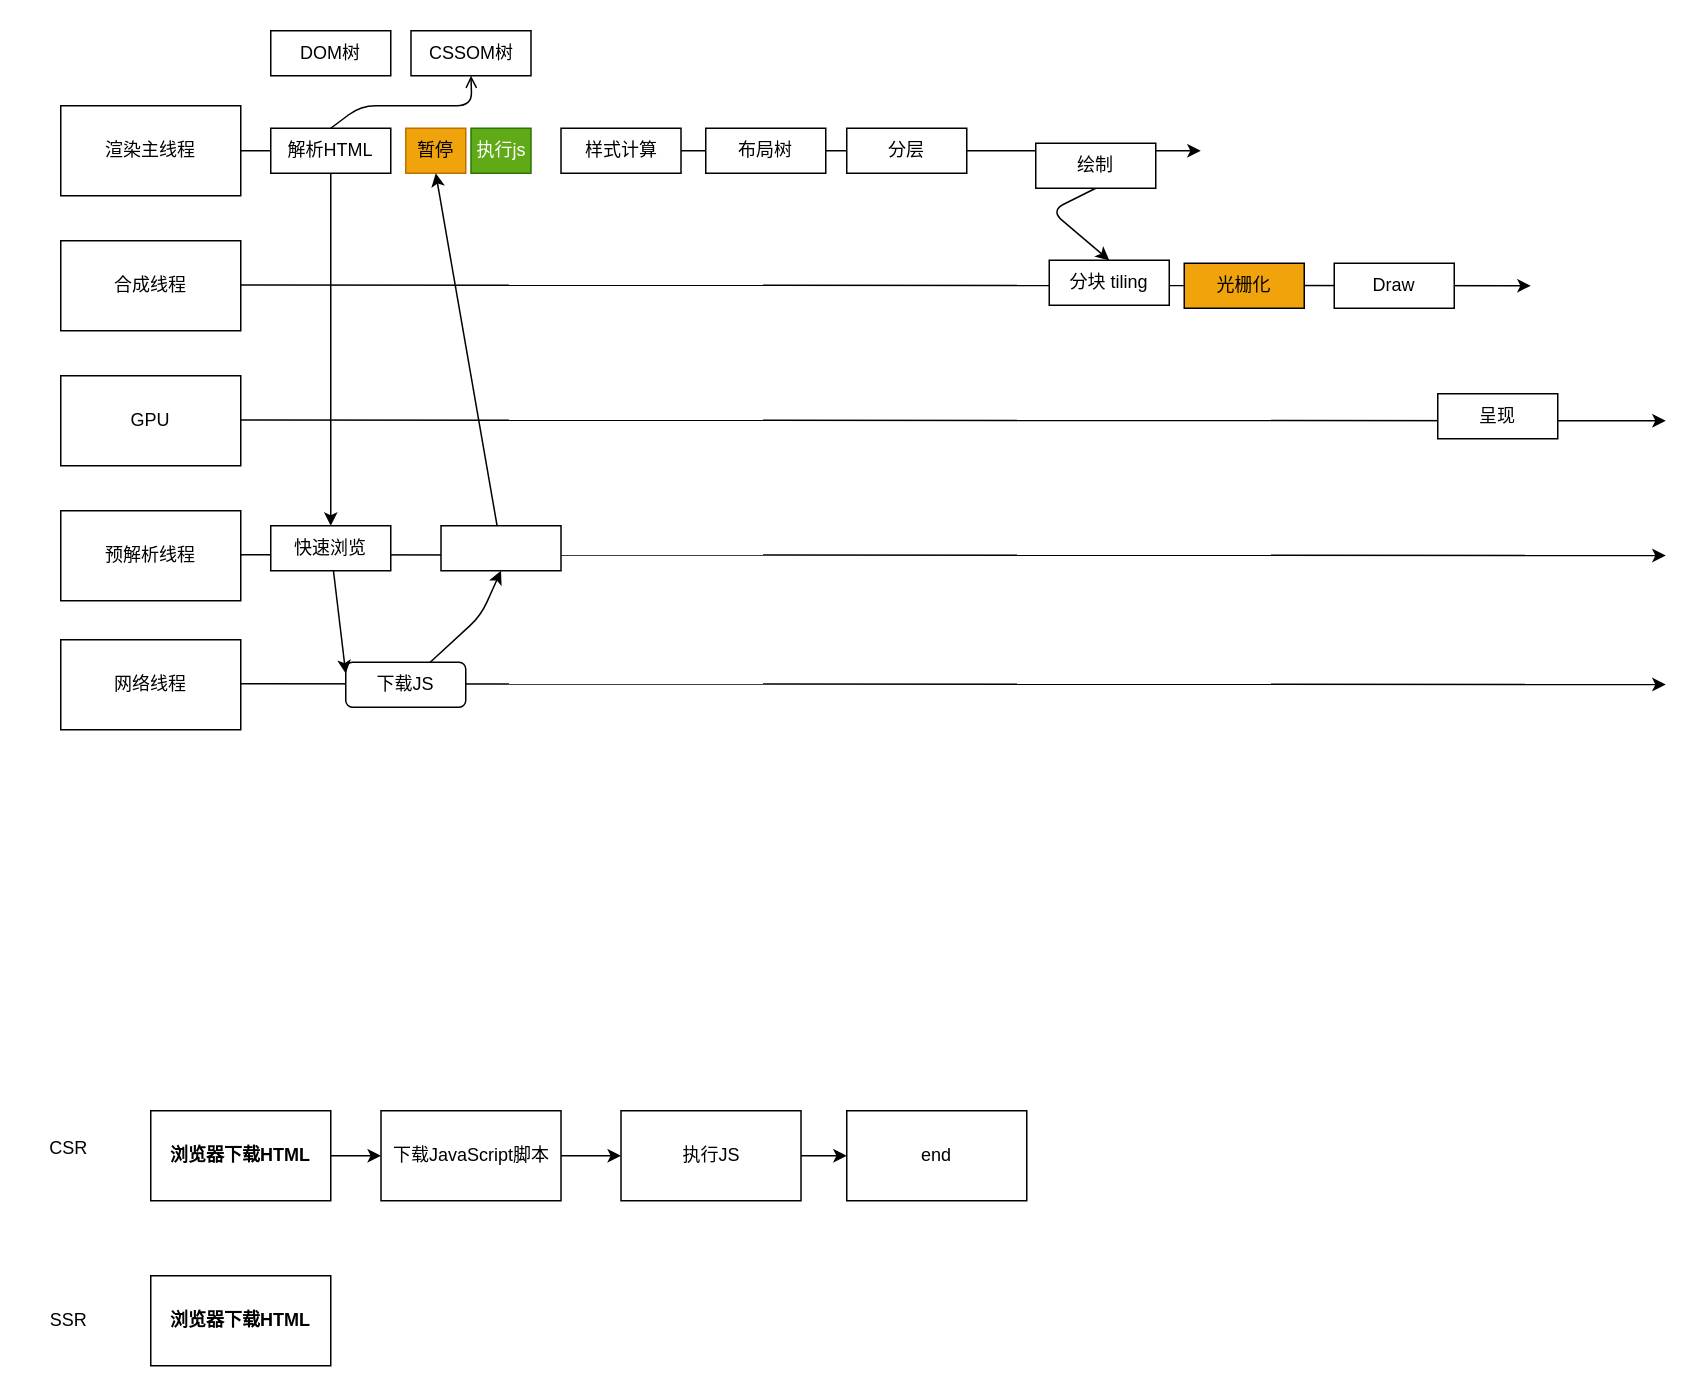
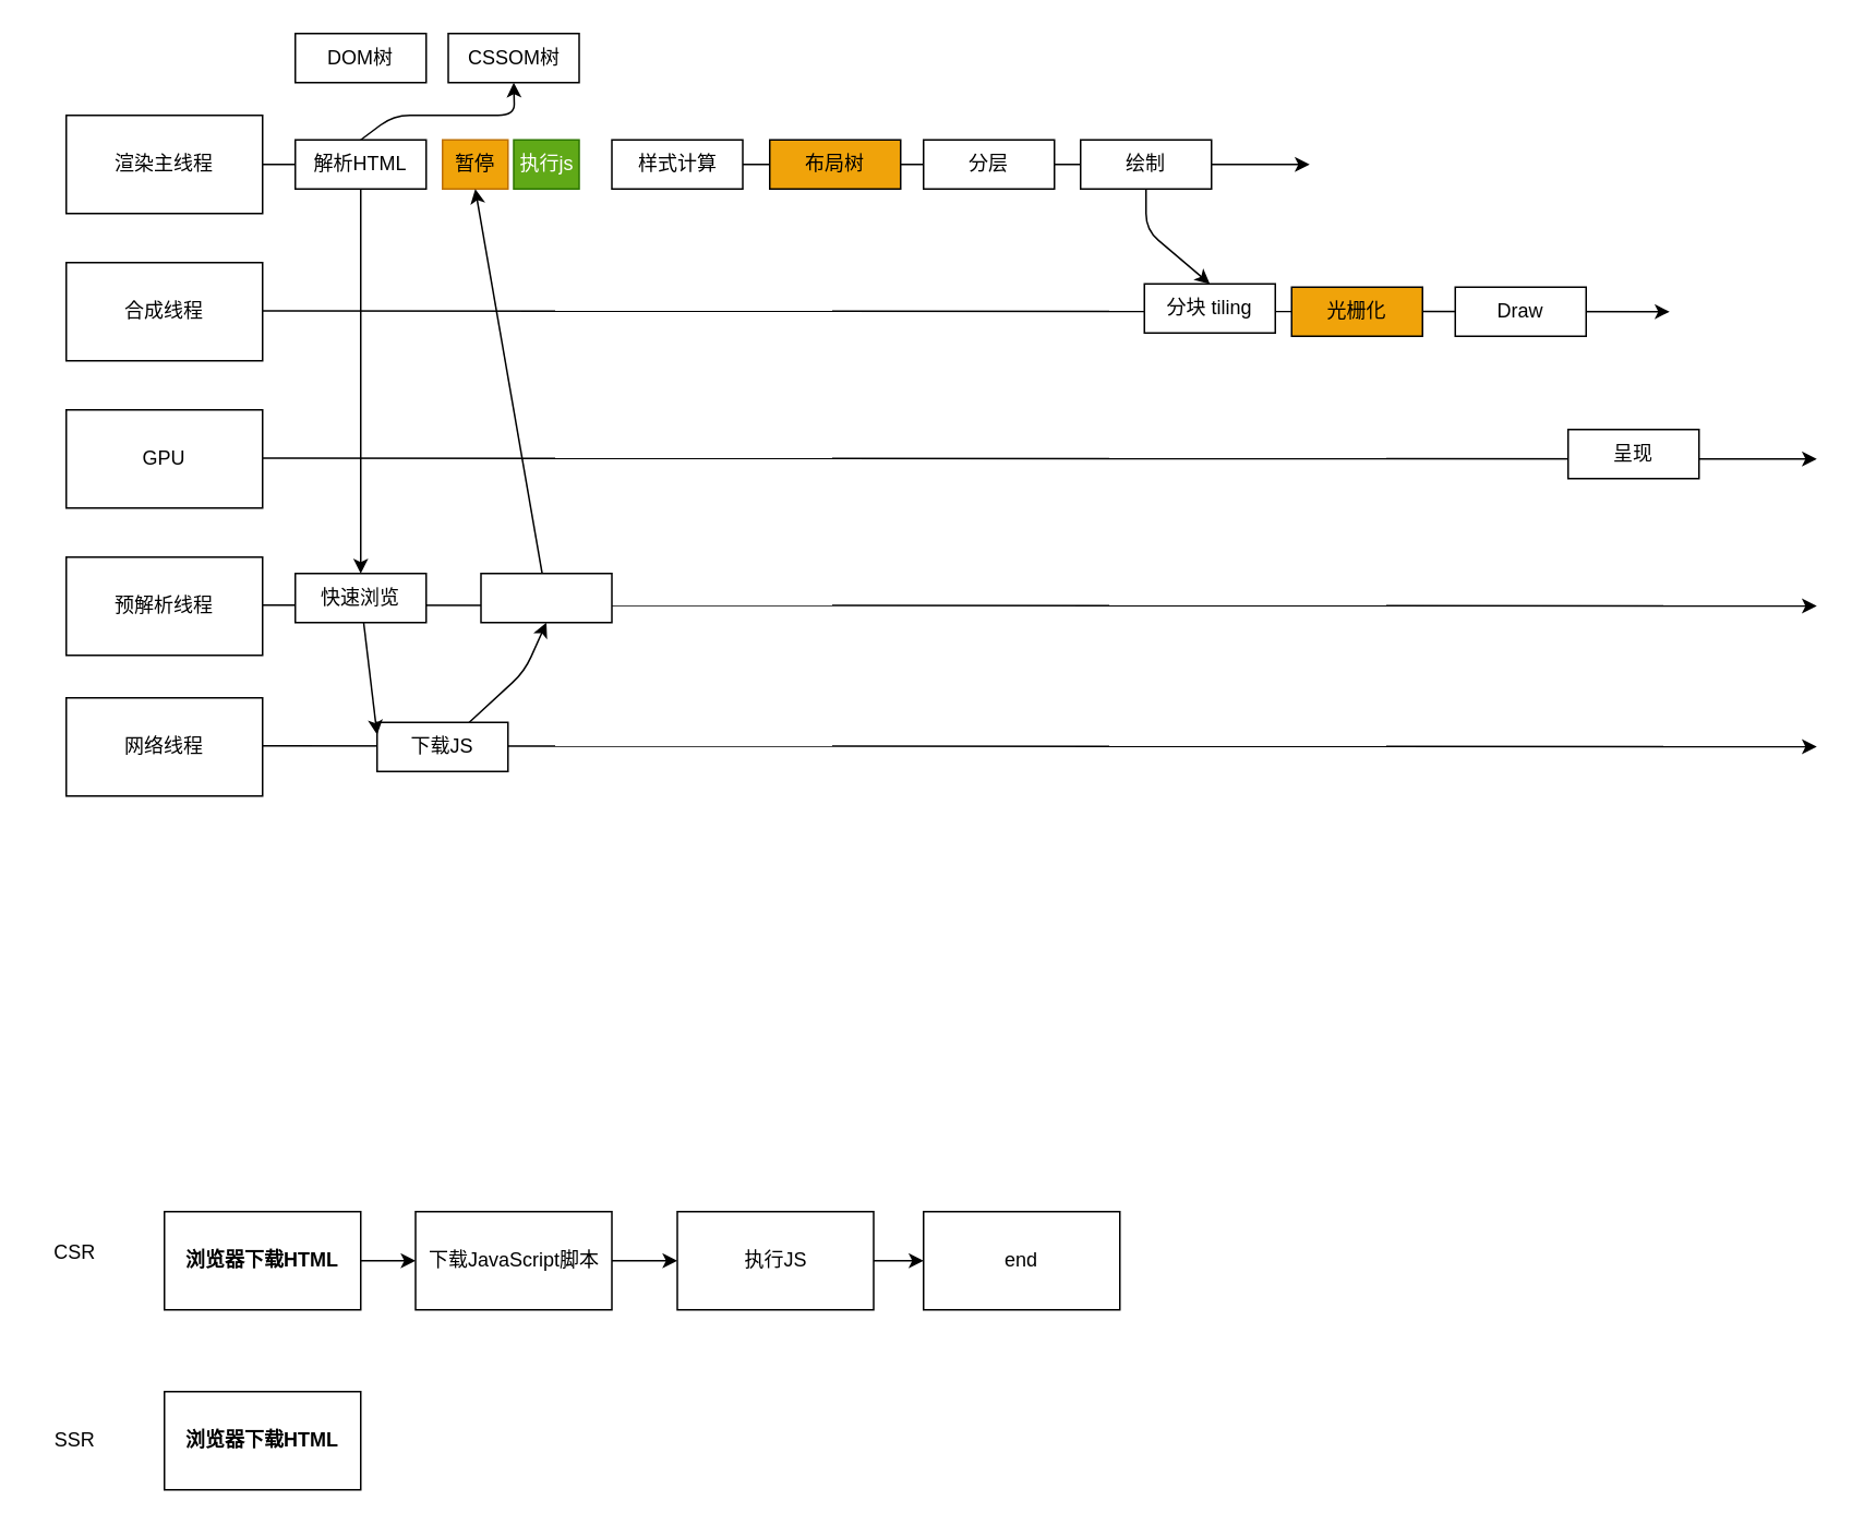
  <mxCell id="0" />
  <mxCell id="1" parent="0" />
  <mxCell id="2" value="渲染主线程" style="whiteSpace=wrap;html=1;" vertex="1" parent="1"><mxGeometry x="40" y="70" width="120" height="60" as="geometry" /></mxCell>
  <mxCell id="3" value="合成线程" style="whiteSpace=wrap;html=1;" vertex="1" parent="1"><mxGeometry x="40" y="160" width="120" height="60" as="geometry" /></mxCell>
  <mxCell id="4" value="GPU" style="whiteSpace=wrap;html=1;" vertex="1" parent="1"><mxGeometry x="40" y="250" width="120" height="60" as="geometry" /></mxCell>
  <mxCell id="5" value="" style="edgeStyle=none;orthogonalLoop=1;jettySize=auto;html=1;exitX=1;exitY=0.5;exitDx=0;exitDy=0;startArrow=none;" edge="1" parent="1" source="14"><mxGeometry width="100" relative="1" as="geometry"><mxPoint x="210" y="80" as="sourcePoint" /><mxPoint x="800" y="100" as="targetPoint" /><Array as="points" /></mxGeometry></mxCell>
  <mxCell id="6" value="" style="edgeStyle=none;orthogonalLoop=1;jettySize=auto;html=1;exitX=1;exitY=0.5;exitDx=0;exitDy=0;" edge="1" parent="1"><mxGeometry width="100" relative="1" as="geometry"><mxPoint x="160" y="189.5" as="sourcePoint" /><mxPoint x="1020" y="190" as="targetPoint" /><Array as="points" /></mxGeometry></mxCell>
  <mxCell id="7" value="" style="edgeStyle=none;orthogonalLoop=1;jettySize=auto;html=1;exitX=1;exitY=0.5;exitDx=0;exitDy=0;" edge="1" parent="1"><mxGeometry width="100" relative="1" as="geometry"><mxPoint x="160" y="279.52" as="sourcePoint" /><mxPoint x="1110" y="280" as="targetPoint" /><Array as="points" /></mxGeometry></mxCell>
  <mxCell id="8" value="" style="edgeStyle=none;orthogonalLoop=1;jettySize=auto;html=1;exitX=1;exitY=0.5;exitDx=0;exitDy=0;endArrow=none;" edge="1" parent="1" source="2" target="11"><mxGeometry width="100" relative="1" as="geometry"><mxPoint x="160" y="100" as="sourcePoint" /><mxPoint x="800" y="100" as="targetPoint" /><Array as="points" /></mxGeometry></mxCell>
  <mxCell id="9" style="edgeStyle=none;html=1;exitX=0.5;exitY=0;exitDx=0;exitDy=0;" edge="1" parent="1" source="11" target="35"><mxGeometry relative="1" as="geometry" /></mxCell>
- <mxCell id="10" style="edgeStyle=none;html=1;exitX=0.5;exitY=0;exitDx=0;exitDy=0;entryX=0.5;entryY=1;entryDx=0;entryDy=0;endArrow=open;" edge="1" parent="1" source="11" target="16"><mxGeometry relative="1" as="geometry"><Array as="points"><mxPoint x="240" y="70" /><mxPoint x="314" y="70" /></Array></mxGeometry></mxCell>
+ <mxCell id="10" style="edgeStyle=none;html=1;exitX=0.5;exitY=0;exitDx=0;exitDy=0;entryX=0.5;entryY=1;entryDx=0;entryDy=0;" edge="1" parent="1" source="11" target="16"><mxGeometry relative="1" as="geometry"><Array as="points"><mxPoint x="240" y="70" /><mxPoint x="314" y="70" /></Array></mxGeometry></mxCell>
  <mxCell id="11" value="解析HTML" style="whiteSpace=wrap;html=1;" vertex="1" parent="1"><mxGeometry x="180" y="85" width="80" height="30" as="geometry" /></mxCell>
  <mxCell id="12" value="样式计算" style="whiteSpace=wrap;html=1;" vertex="1" parent="1"><mxGeometry x="373.5" y="85" width="80" height="30" as="geometry" /></mxCell>
  <mxCell id="13" value="" style="edgeStyle=none;orthogonalLoop=1;jettySize=auto;html=1;exitX=1;exitY=0.5;exitDx=0;exitDy=0;startArrow=none;endArrow=none;" edge="1" parent="1" source="12" target="14"><mxGeometry width="100" relative="1" as="geometry"><mxPoint x="353.5" y="100" as="sourcePoint" /><mxPoint x="800" y="100" as="targetPoint" /><Array as="points" /></mxGeometry></mxCell>
  <mxCell id="14" value="分层" style="whiteSpace=wrap;html=1;" vertex="1" parent="1"><mxGeometry x="564" y="85" width="80" height="30" as="geometry" /></mxCell>
  <mxCell id="15" value="DOM树" style="whiteSpace=wrap;html=1;" vertex="1" parent="1"><mxGeometry x="180" y="20" width="80" height="30" as="geometry" /></mxCell>
  <mxCell id="16" value="CSSOM树" style="whiteSpace=wrap;html=1;" vertex="1" parent="1"><mxGeometry x="273.5" y="20" width="80" height="30" as="geometry" /></mxCell>
- <mxCell id="17" value="布局树" style="whiteSpace=wrap;html=1;" vertex="1" parent="1"><mxGeometry x="470" y="85" width="80" height="30" as="geometry" /></mxCell>
+ <mxCell id="17" value="布局树" style="whiteSpace=wrap;html=1;fillColor=#f0a30a;" vertex="1" parent="1"><mxGeometry x="470" y="85" width="80" height="30" as="geometry" /></mxCell>
  <mxCell id="18" style="edgeStyle=none;html=1;exitX=0.5;exitY=1;exitDx=0;exitDy=0;entryX=0.5;entryY=0;entryDx=0;entryDy=0;" edge="1" parent="1" source="19" target="20"><mxGeometry relative="1" as="geometry"><Array as="points"><mxPoint x="700" y="140" /></Array></mxGeometry></mxCell>
- <mxCell id="19" value="绘制" style="whiteSpace=wrap;html=1;" vertex="1" parent="1"><mxGeometry x="690" y="95" width="80" height="30" as="geometry" /></mxCell>
+ <mxCell id="19" value="绘制" style="whiteSpace=wrap;html=1;" vertex="1" parent="1"><mxGeometry x="660" y="85" width="80" height="30" as="geometry" /></mxCell>
  <mxCell id="20" value="分块 tiling" style="whiteSpace=wrap;html=1;" vertex="1" parent="1"><mxGeometry x="699" y="173" width="80" height="30" as="geometry" /></mxCell>
  <mxCell id="21" value="光栅化" style="whiteSpace=wrap;html=1;fillColor=#f0a30a;" vertex="1" parent="1"><mxGeometry x="789" y="175" width="80" height="30" as="geometry" /></mxCell>
  <mxCell id="22" value="Draw" style="whiteSpace=wrap;html=1;" vertex="1" parent="1"><mxGeometry x="889" y="175" width="80" height="30" as="geometry" /></mxCell>
  <mxCell id="23" value="呈现" style="whiteSpace=wrap;html=1;" vertex="1" parent="1"><mxGeometry x="958" y="262" width="80" height="30" as="geometry" /></mxCell>
  <mxCell id="24" value="网络线程" style="whiteSpace=wrap;html=1;" vertex="1" parent="1"><mxGeometry x="40" y="426" width="120" height="60" as="geometry" /></mxCell>
  <mxCell id="25" value="" style="edgeStyle=none;orthogonalLoop=1;jettySize=auto;html=1;exitX=1;exitY=0.5;exitDx=0;exitDy=0;" edge="1" parent="1"><mxGeometry width="100" relative="1" as="geometry"><mxPoint x="160" y="455.38" as="sourcePoint" /><mxPoint x="1110" y="455.86" as="targetPoint" /><Array as="points" /></mxGeometry></mxCell>
  <mxCell id="26" style="edgeStyle=none;html=1;entryX=0.5;entryY=1;entryDx=0;entryDy=0;" edge="1" parent="1" source="27" target="34"><mxGeometry relative="1" as="geometry"><Array as="points"><mxPoint x="320" y="410" /></Array></mxGeometry></mxCell>
- <mxCell id="27" value="下载JS" style="whiteSpace=wrap;html=1;rounded=1;" vertex="1" parent="1"><mxGeometry x="230" y="441" width="80" height="30" as="geometry" /></mxCell>
+ <mxCell id="27" value="下载JS" style="whiteSpace=wrap;html=1;" vertex="1" parent="1"><mxGeometry x="230" y="441" width="80" height="30" as="geometry" /></mxCell>
  <mxCell id="28" value="预解析线程" style="whiteSpace=wrap;html=1;" vertex="1" parent="1"><mxGeometry x="40" y="340" width="120" height="60" as="geometry" /></mxCell>
  <mxCell id="29" style="edgeStyle=none;html=1;entryX=0;entryY=0.25;entryDx=0;entryDy=0;" edge="1" parent="1" source="35" target="27"><mxGeometry relative="1" as="geometry"><Array as="points" /></mxGeometry></mxCell>
  <mxCell id="30" value="" style="edgeStyle=none;orthogonalLoop=1;jettySize=auto;html=1;exitX=1;exitY=0.5;exitDx=0;exitDy=0;" edge="1" parent="1"><mxGeometry width="100" relative="1" as="geometry"><mxPoint x="160" y="369.38" as="sourcePoint" /><mxPoint x="1110" y="369.86" as="targetPoint" /><Array as="points" /></mxGeometry></mxCell>
  <mxCell id="31" value="暂停" style="whiteSpace=wrap;html=1;fillColor=#f0a30a;fontColor=#000000;strokeColor=#BD7000;" vertex="1" parent="1"><mxGeometry x="270" y="85" width="40" height="30" as="geometry" /></mxCell>
  <mxCell id="32" value="执行js" style="whiteSpace=wrap;html=1;fillColor=#60a917;fontColor=#ffffff;strokeColor=#2D7600;" vertex="1" parent="1"><mxGeometry x="313.5" y="85" width="40" height="30" as="geometry" /></mxCell>
  <mxCell id="33" style="edgeStyle=none;html=1;entryX=0.5;entryY=1;entryDx=0;entryDy=0;" edge="1" parent="1" source="34" target="31"><mxGeometry relative="1" as="geometry" /></mxCell>
  <mxCell id="34" value="" style="whiteSpace=wrap;html=1;" vertex="1" parent="1"><mxGeometry x="293.5" y="350" width="80" height="30" as="geometry" /></mxCell>
  <mxCell id="35" value="快速浏览" style="whiteSpace=wrap;html=1;" vertex="1" parent="1"><mxGeometry x="180" y="350" width="80" height="30" as="geometry" /></mxCell>
  <mxCell id="36" value="" style="edgeStyle=none;html=1;" edge="1" parent="1" source="37" target="39"><mxGeometry relative="1" as="geometry" /></mxCell>
  <mxCell id="37" value="浏览器下载HTML" style="whiteSpace=wrap;html=1;fontStyle=1" vertex="1" parent="1"><mxGeometry x="100" y="740" width="120" height="60" as="geometry" /></mxCell>
  <mxCell id="38" value="" style="edgeStyle=none;html=1;" edge="1" parent="1" source="39" target="41"><mxGeometry relative="1" as="geometry" /></mxCell>
  <mxCell id="39" value="下载JavaScript脚本" style="whiteSpace=wrap;html=1;" vertex="1" parent="1"><mxGeometry x="253.5" y="740" width="120" height="60" as="geometry" /></mxCell>
  <mxCell id="40" value="" style="edgeStyle=none;html=1;" edge="1" parent="1" source="41" target="42"><mxGeometry relative="1" as="geometry" /></mxCell>
  <mxCell id="41" value="执行JS" style="whiteSpace=wrap;html=1;" vertex="1" parent="1"><mxGeometry x="413.5" y="740" width="120" height="60" as="geometry" /></mxCell>
  <mxCell id="42" value="end" style="whiteSpace=wrap;html=1;" vertex="1" parent="1"><mxGeometry x="564" y="740" width="120" height="60" as="geometry" /></mxCell>
  <mxCell id="43" value="浏览器下载HTML" style="whiteSpace=wrap;html=1;fontStyle=1" vertex="1" parent="1"><mxGeometry x="100" y="850" width="120" height="60" as="geometry" /></mxCell>
  <mxCell id="44" value="CSR" style="text;html=1;align=center;verticalAlign=middle;resizable=0;points=[];autosize=1;strokeColor=none;fillColor=none;" vertex="1" parent="1"><mxGeometry x="20" y="750" width="50" height="30" as="geometry" /></mxCell>
  <mxCell id="45" value="SSR" style="text;html=1;align=center;verticalAlign=middle;resizable=0;points=[];autosize=1;strokeColor=none;fillColor=none;" vertex="1" parent="1"><mxGeometry x="20" y="865" width="50" height="30" as="geometry" /></mxCell>
